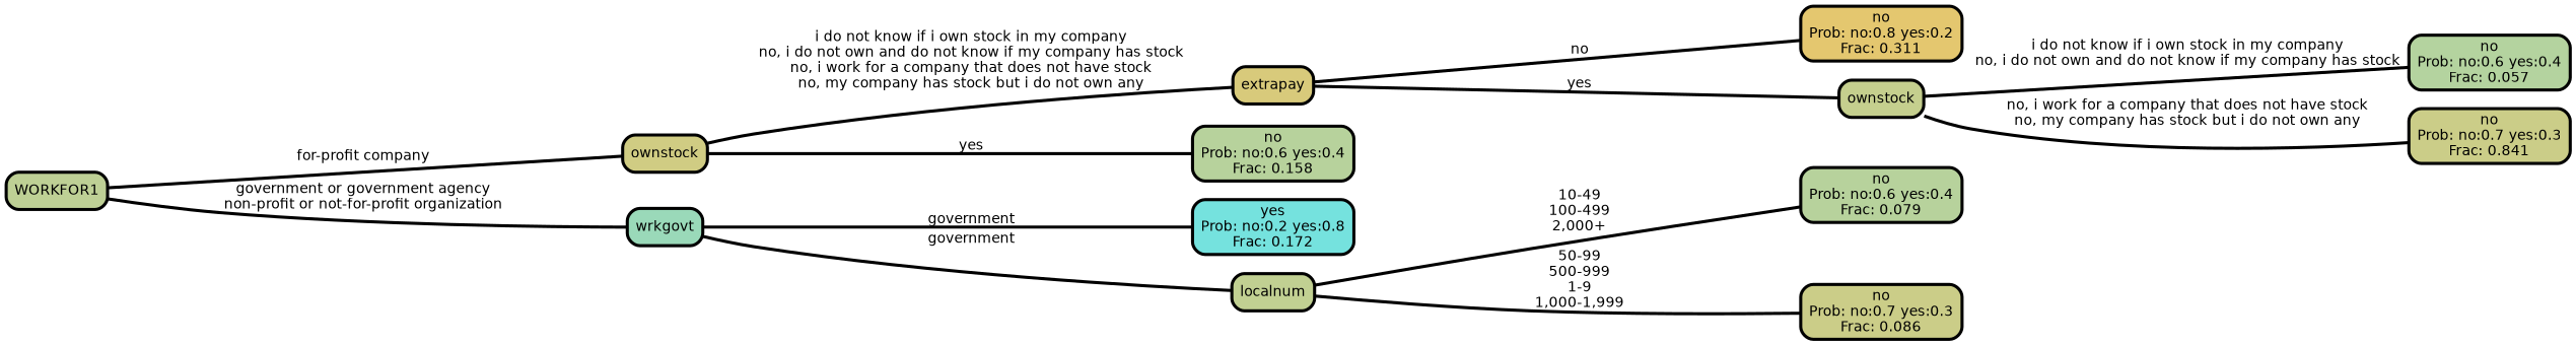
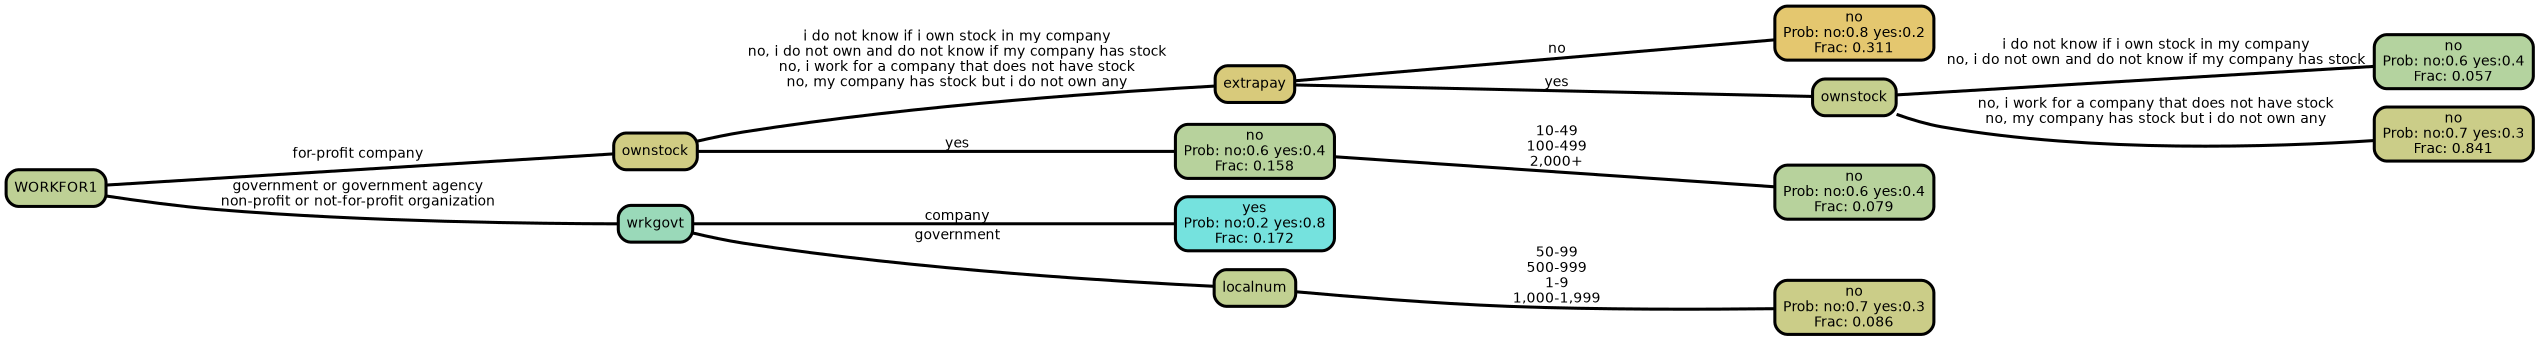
  graph {
    rankdir=LR
    ranksep="0 equally"
    splines=straight
    node [color=black fillcolor="#cbcd88" fontcolor=black fontname=helvetica penwidth=3 shape=box style="filled, rounded"]
    edge [color=black fontname=helvetica penwidth=3]
    n1 [fillcolor="#e4c76f" label="no\nProb: no:0.8 yes:0.2\nFrac: 0.311"]
    n2 [fillcolor="#d8ca7b" label=extrapay]
    n3 [fillcolor="#c5cf8e" label=ownstock]
    n4 [fillcolor="#b4d39f" label="no\nProb: no:0.6 yes:0.4\nFrac: 0.057"]
    n5 [label="no\nProb: no:0.7 yes:0.3\nFrac: 0.841"]
    n6 [fillcolor="#d0cc83" label=ownstock]
    n7 [fillcolor="#b7d29c" label="no\nProb: no:0.6 yes:0.4\nFrac: 0.158"]
    n8 [fillcolor="#bed095" label=WORKFOR1]
    n9 [fillcolor="#9ad9b9" label=wrkgovt]
    n10 [fillcolor="#75e2de" label="yes\nProb: no:0.2 yes:0.8\nFrac: 0.172"]
    n11 [fillcolor="#c1d092" label=localnum]
    n12 [label="no\nProb: no:0.7 yes:0.3\nFrac: 0.086"]
    n13 [fillcolor="#b7d29c" label="no\nProb: no:0.6 yes:0.4\nFrac: 0.079"]
    subgraph sub_1 {
      rank=same
    }
    n2 -- n1 [label=" no"]
    n2 -- n3 [label=" yes"]
    n3 -- n4 [label=" i do not know if i own stock in my company\n no, i do not own and do not know if my company has stock"]
    n3 -- n5 [label=" no, i work for a company that does not have stock\n no, my company has stock but i do not own any"]
    n6 -- n2 [label=" i do not know if i own stock in my company\n no, i do not own and do not know if my company has stock\n no, i work for a company that does not have stock\n no, my company has stock but i do not own any"]
    n6 -- n7 [label=" yes"]
    n8 -- n6 [label=" for-profit company"]
    n8 -- n9 [label=" government or government agency\n non-profit or not-for-profit organization"]
-   n9 -- n10 [label=" government"]
+   n9 -- n10 [label=" company"]
    n9 -- n11 [label=" government"]
    n11 -- n12 [label=" 50-99\n 500-999\n 1-9\n 1,000-1,999"]
-   n11 -- n13 [label=" 10-49\n 100-499\n 2,000+"]
+   n7 -- n13 [label=" 10-49\n 100-499\n 2,000+"]
  }
